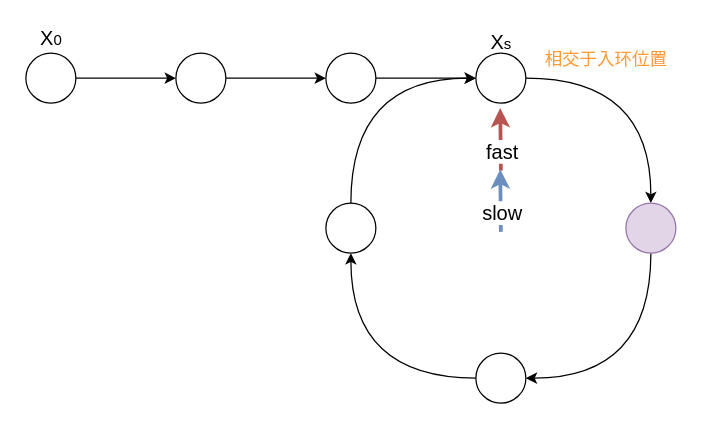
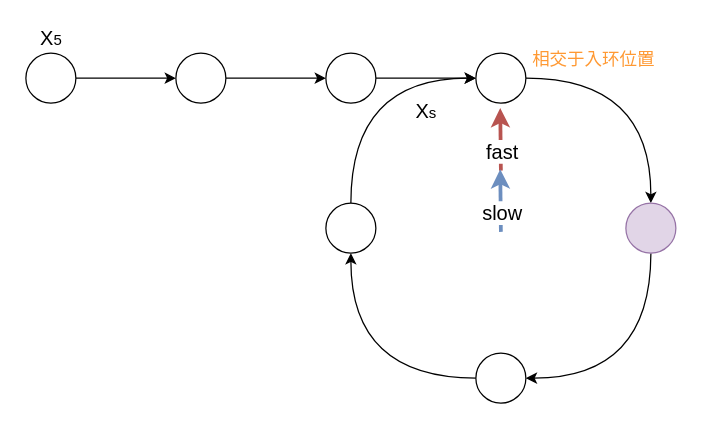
  <mxCell id="0" />
  <mxCell id="1" parent="0" />
  <mxCell id="2" style="edgeStyle=orthogonalEdgeStyle;rounded=0;orthogonalLoop=1;jettySize=auto;html=1;exitX=1;exitY=0.5;exitDx=0;exitDy=0;entryX=0;entryY=0.5;entryDx=0;entryDy=0;" edge="1" parent="1" source="3" target="5"><mxGeometry relative="1" as="geometry" /></mxCell>
  <mxCell id="3" value="" style="ellipse;whiteSpace=wrap;html=1;aspect=fixed;" vertex="1" parent="1"><mxGeometry x="20" y="42" width="40" height="40" as="geometry" /></mxCell>
  <mxCell id="4" style="edgeStyle=orthogonalEdgeStyle;rounded=0;orthogonalLoop=1;jettySize=auto;html=1;exitX=1;exitY=0.5;exitDx=0;exitDy=0;entryX=0;entryY=0.5;entryDx=0;entryDy=0;" edge="1" parent="1" source="5" target="7"><mxGeometry relative="1" as="geometry" /></mxCell>
  <mxCell id="5" value="" style="ellipse;whiteSpace=wrap;html=1;aspect=fixed;" vertex="1" parent="1"><mxGeometry x="140" y="42" width="40" height="40" as="geometry" /></mxCell>
  <mxCell id="6" style="edgeStyle=orthogonalEdgeStyle;rounded=0;orthogonalLoop=1;jettySize=auto;html=1;exitX=1;exitY=0.5;exitDx=0;exitDy=0;entryX=0;entryY=0.5;entryDx=0;entryDy=0;" edge="1" parent="1" source="7" target="9"><mxGeometry relative="1" as="geometry" /></mxCell>
  <mxCell id="7" value="" style="ellipse;whiteSpace=wrap;html=1;aspect=fixed;" vertex="1" parent="1"><mxGeometry x="260" y="42" width="40" height="40" as="geometry" /></mxCell>
  <mxCell id="8" style="edgeStyle=orthogonalEdgeStyle;rounded=0;orthogonalLoop=1;jettySize=auto;html=1;exitX=1;exitY=0.5;exitDx=0;exitDy=0;entryX=0.5;entryY=0;entryDx=0;entryDy=0;curved=1;" edge="1" parent="1" source="9" target="11"><mxGeometry relative="1" as="geometry" /></mxCell>
  <mxCell id="9" value="" style="ellipse;whiteSpace=wrap;html=1;aspect=fixed;" vertex="1" parent="1"><mxGeometry x="380" y="42" width="40" height="40" as="geometry" /></mxCell>
  <mxCell id="10" style="edgeStyle=orthogonalEdgeStyle;rounded=0;orthogonalLoop=1;jettySize=auto;html=1;exitX=0.5;exitY=1;exitDx=0;exitDy=0;entryX=1;entryY=0.5;entryDx=0;entryDy=0;curved=1;" edge="1" parent="1" source="11" target="13"><mxGeometry relative="1" as="geometry" /></mxCell>
  <mxCell id="11" value="" style="ellipse;whiteSpace=wrap;html=1;aspect=fixed;fillColor=#e1d5e7;strokeColor=#9673a6;" vertex="1" parent="1"><mxGeometry x="500" y="162" width="40" height="40" as="geometry" /></mxCell>
  <mxCell id="12" style="edgeStyle=orthogonalEdgeStyle;curved=1;rounded=0;orthogonalLoop=1;jettySize=auto;html=1;exitX=0;exitY=0.5;exitDx=0;exitDy=0;entryX=0.5;entryY=1;entryDx=0;entryDy=0;" edge="1" parent="1" source="13" target="15"><mxGeometry relative="1" as="geometry" /></mxCell>
  <mxCell id="13" value="" style="ellipse;whiteSpace=wrap;html=1;aspect=fixed;" vertex="1" parent="1"><mxGeometry x="380" y="282" width="40" height="40" as="geometry" /></mxCell>
  <mxCell id="14" style="edgeStyle=orthogonalEdgeStyle;curved=1;rounded=0;orthogonalLoop=1;jettySize=auto;html=1;exitX=0.5;exitY=0;exitDx=0;exitDy=0;entryX=0;entryY=0.5;entryDx=0;entryDy=0;" edge="1" parent="1" source="15" target="9"><mxGeometry relative="1" as="geometry" /></mxCell>
  <mxCell id="15" value="" style="ellipse;whiteSpace=wrap;html=1;aspect=fixed;" vertex="1" parent="1"><mxGeometry x="260" y="162" width="40" height="40" as="geometry" /></mxCell>
- <mxCell id="16" value="&lt;font style=&quot;font-size: 16px&quot;&gt;X&lt;/font&gt;&lt;font style=&quot;font-size: 12px&quot;&gt;0&lt;/font&gt;" style="text;html=1;align=center;verticalAlign=middle;resizable=0;points=[];autosize=1;" vertex="1" parent="1"><mxGeometry x="26.5" y="20" width="27" height="19" as="geometry" /></mxCell>
- <mxCell id="17" value="&lt;font style=&quot;font-size: 16px&quot;&gt;X&lt;/font&gt;&lt;font style=&quot;font-size: 12px&quot;&gt;s&lt;/font&gt;" style="text;html=1;align=center;verticalAlign=middle;resizable=0;points=[];autosize=1;" vertex="1" parent="1"><mxGeometry x="386.5" y="23" width="27" height="19" as="geometry" /></mxCell>
+ <mxCell id="16" value="&lt;font style=&quot;font-size: 16px&quot;&gt;X&lt;/font&gt;&lt;font style=&quot;font-size: 12px&quot;&gt;5&lt;/font&gt;" style="text;html=1;align=center;verticalAlign=middle;resizable=0;points=[];autosize=1;" vertex="1" parent="1"><mxGeometry x="26.5" y="20" width="27" height="19" as="geometry" /></mxCell>
+ <mxCell id="17" value="&lt;font style=&quot;font-size: 16px&quot;&gt;X&lt;/font&gt;&lt;font style=&quot;font-size: 12px&quot;&gt;s&lt;/font&gt;" style="text;html=1;align=center;verticalAlign=middle;resizable=0;points=[];autosize=1;" vertex="1" parent="1"><mxGeometry x="326.5" y="78" width="27" height="19" as="geometry" /></mxCell>
  <mxCell id="18" value="" style="endArrow=classic;html=1;strokeWidth=3;fillColor=#f8cecc;strokeColor=#b85450;" edge="1" parent="1"><mxGeometry width="50" height="50" relative="1" as="geometry"><mxPoint x="400" y="136" as="sourcePoint" /><mxPoint x="399.5" y="86" as="targetPoint" /></mxGeometry></mxCell>
  <mxCell id="19" value="&lt;font style=&quot;font-size: 16px&quot;&gt;fast&lt;/font&gt;" style="edgeLabel;html=1;align=center;verticalAlign=middle;resizable=0;points=[];" vertex="1" connectable="0" parent="18"><mxGeometry x="-0.401" y="-1" relative="1" as="geometry"><mxPoint as="offset" /></mxGeometry></mxCell>
  <mxCell id="20" value="" style="endArrow=classic;html=1;strokeWidth=3;fillColor=#dae8fc;strokeColor=#6c8ebf;" edge="1" parent="1"><mxGeometry width="50" height="50" relative="1" as="geometry"><mxPoint x="400" y="185" as="sourcePoint" /><mxPoint x="399.5" y="135" as="targetPoint" /></mxGeometry></mxCell>
  <mxCell id="21" value="&lt;font style=&quot;font-size: 16px&quot;&gt;slow&lt;/font&gt;" style="edgeLabel;html=1;align=center;verticalAlign=middle;resizable=0;points=[];" vertex="1" connectable="0" parent="20"><mxGeometry x="-0.401" y="-1" relative="1" as="geometry"><mxPoint as="offset" /></mxGeometry></mxCell>
- <mxCell id="22" value="&lt;font style=&quot;font-size: 14px&quot; color=&quot;#ff9933&quot;&gt;相交于入环位置&lt;/font&gt;" style="text;html=1;align=center;verticalAlign=middle;resizable=0;points=[];autosize=1;" vertex="1" parent="1"><mxGeometry x="430" y="37" width="108" height="19" as="geometry" /></mxCell>
+ <mxCell id="22" value="&lt;font style=&quot;font-size: 14px&quot; color=&quot;#ff9933&quot;&gt;相交于入环位置&lt;/font&gt;" style="text;html=1;align=center;verticalAlign=middle;resizable=0;points=[];autosize=1;" vertex="1" parent="1"><mxGeometry x="420" y="37" width="108" height="19" as="geometry" /></mxCell>
